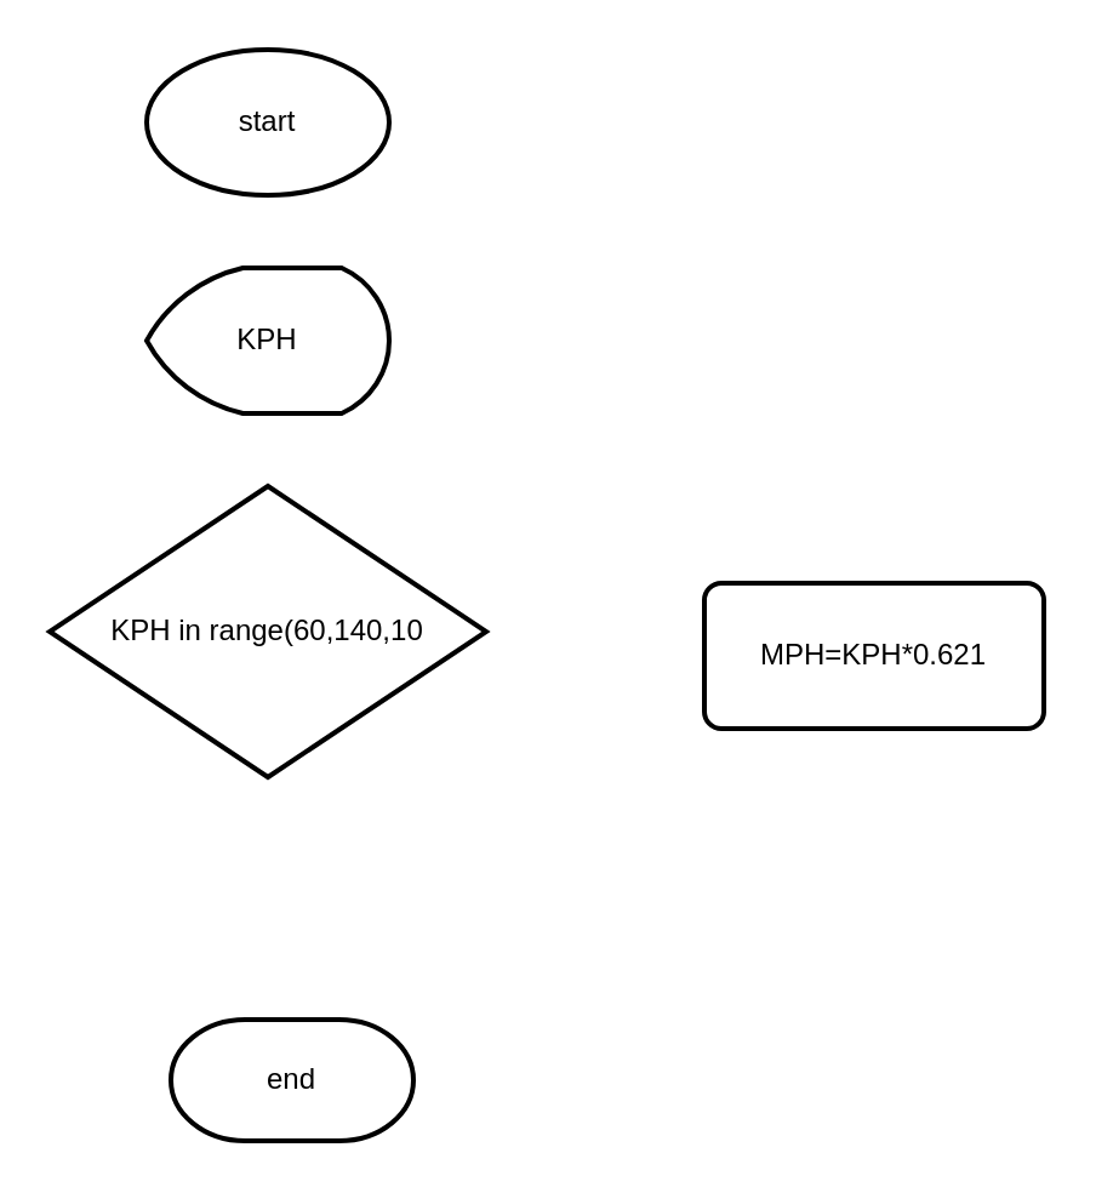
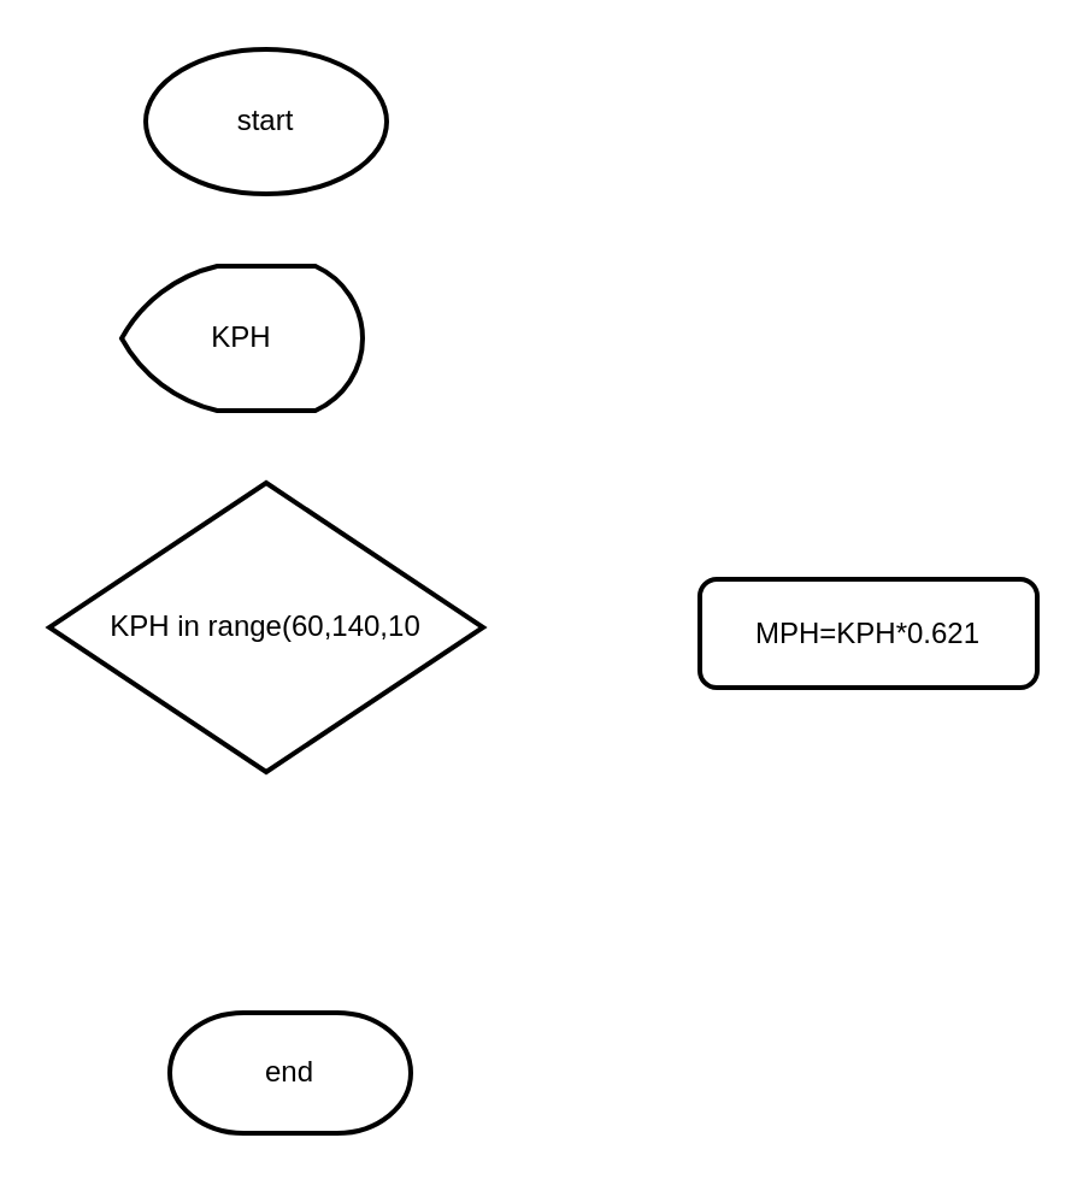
  <mxCell id="0" />
  <mxCell id="1" parent="0" />
  <mxCell id="2" value="start" style="strokeWidth=2;html=1;shape=mxgraph.flowchart.start_1;whiteSpace=wrap;" vertex="1" parent="1"><mxGeometry x="60" y="20" width="100" height="60" as="geometry" /></mxCell>
  <mxCell id="3" value="end" style="strokeWidth=2;html=1;shape=mxgraph.flowchart.terminator;whiteSpace=wrap;" vertex="1" parent="1"><mxGeometry x="70" y="420" width="100" height="50" as="geometry" /></mxCell>
- <mxCell id="4" value="KPH" style="strokeWidth=2;html=1;shape=mxgraph.flowchart.display;whiteSpace=wrap;" vertex="1" parent="1"><mxGeometry x="60" y="110" width="100" height="60" as="geometry" /></mxCell>
+ <mxCell id="4" value="KPH" style="strokeWidth=2;html=1;shape=mxgraph.flowchart.display;whiteSpace=wrap;" vertex="1" parent="1"><mxGeometry x="50" y="110" width="100" height="60" as="geometry" /></mxCell>
  <mxCell id="5" value="KPH in range(60,140,10" style="strokeWidth=2;html=1;shape=mxgraph.flowchart.decision;whiteSpace=wrap;" vertex="1" parent="1"><mxGeometry x="20" y="200" width="180" height="120" as="geometry" /></mxCell>
- <mxCell id="6" value="MPH=KPH*0.621" style="rounded=1;whiteSpace=wrap;html=1;absoluteArcSize=1;arcSize=14;strokeWidth=2;" vertex="1" parent="1"><mxGeometry x="290" y="240" width="140" height="60" as="geometry" /></mxCell>
+ <mxCell id="6" value="MPH=KPH*0.621" style="rounded=1;whiteSpace=wrap;html=1;absoluteArcSize=1;arcSize=14;strokeWidth=2;" vertex="1" parent="1"><mxGeometry x="290" y="240" width="140" height="45" as="geometry" /></mxCell>
